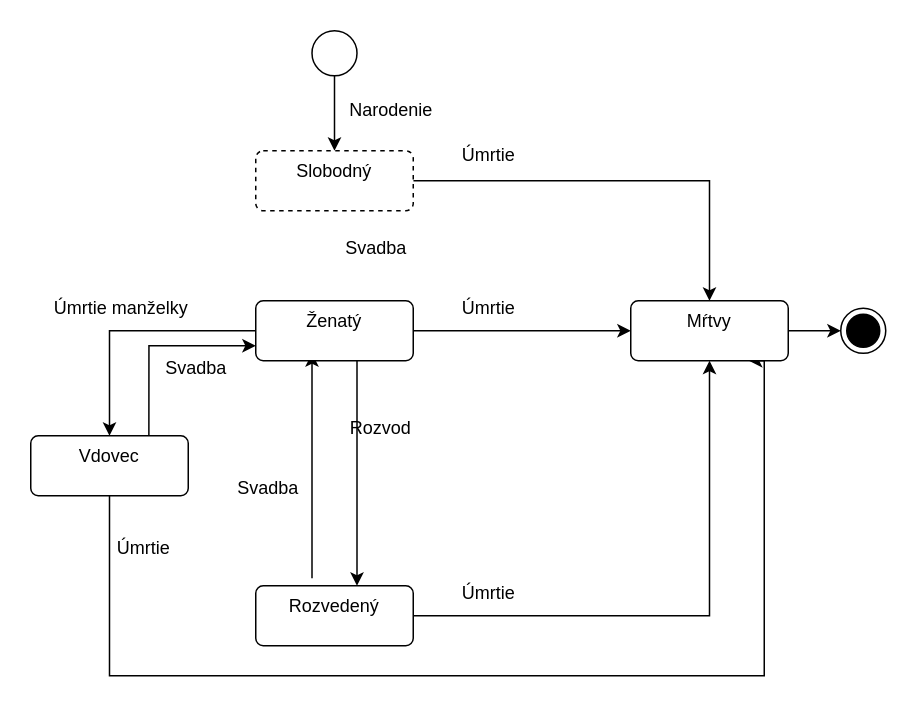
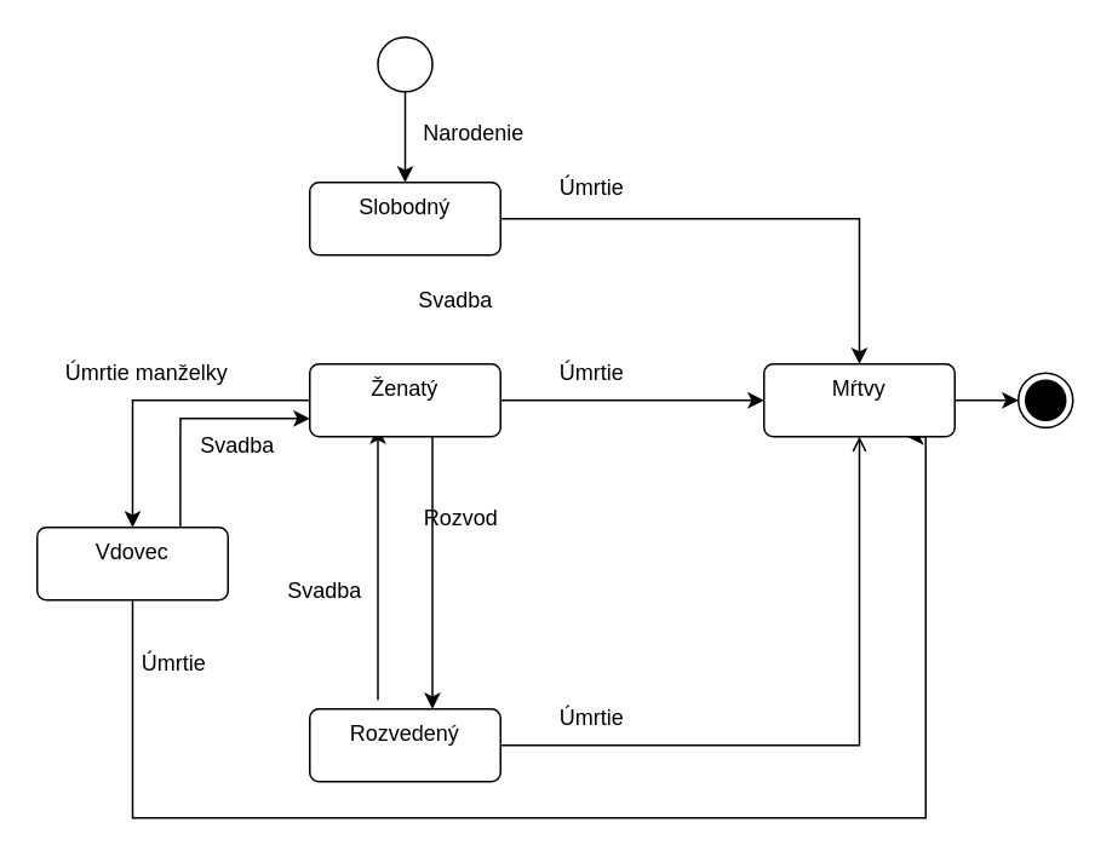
  <mxCell id="0" />
  <mxCell id="1" parent="0" />
  <mxCell id="2" value="" style="edgeStyle=orthogonalEdgeStyle;rounded=0;orthogonalLoop=1;jettySize=auto;html=1;entryX=0.5;entryY=0;entryDx=0;entryDy=0;" edge="1" parent="1" source="3" target="6"><mxGeometry relative="1" as="geometry"><mxPoint x="175.1" y="100" as="targetPoint" /></mxGeometry></mxCell>
  <mxCell id="3" value="" style="ellipse;" vertex="1" parent="1"><mxGeometry x="207.5" width="30" height="30" as="geometry" y="20" /></mxCell>
  <mxCell id="4" value="&lt;div&gt;Narodenie&lt;/div&gt;" style="text;html=1;align=center;verticalAlign=middle;resizable=0;points=[];autosize=1;strokeColor=none;fillColor=none;" vertex="1" parent="1"><mxGeometry x="220" y="58" width="80" height="30" as="geometry" /></mxCell>
  <mxCell id="5" value="" style="edgeStyle=orthogonalEdgeStyle;rounded=0;orthogonalLoop=1;jettySize=auto;html=1;exitX=1;exitY=0.5;exitDx=0;exitDy=0;" edge="1" parent="1" source="6" target="18"><mxGeometry relative="1" as="geometry"><mxPoint x="423" y="120" as="sourcePoint" /></mxGeometry></mxCell>
- <mxCell id="6" value="Slobodný" style="html=1;align=center;verticalAlign=top;rounded=1;absoluteArcSize=1;arcSize=10;dashed=1;whiteSpace=wrap;" vertex="1" parent="1"><mxGeometry x="170" y="100" width="105" height="40" as="geometry" /></mxCell>
- <mxCell id="7" value="" style="edgeStyle=orthogonalEdgeStyle;rounded=0;orthogonalLoop=1;jettySize=auto;html=1;" edge="1" parent="1" source="9" target="18"><mxGeometry relative="1" as="geometry" /></mxCell>
+ <mxCell id="6" value="Slobodný" style="html=1;align=center;verticalAlign=top;rounded=1;absoluteArcSize=1;arcSize=10;dashed=0;whiteSpace=wrap;" vertex="1" parent="1"><mxGeometry x="170" y="100" width="105" height="40" as="geometry" /></mxCell>
+ <mxCell id="7" value="" style="edgeStyle=orthogonalEdgeStyle;rounded=0;orthogonalLoop=1;jettySize=auto;html=1;endArrow=open;" edge="1" parent="1" source="9" target="18"><mxGeometry relative="1" as="geometry" /></mxCell>
  <mxCell id="8" style="edgeStyle=orthogonalEdgeStyle;rounded=0;orthogonalLoop=1;jettySize=auto;html=1;exitX=0.25;exitY=0;exitDx=0;exitDy=0;entryX=0.25;entryY=1;entryDx=0;entryDy=0;" edge="1" parent="1"><mxGeometry relative="1" as="geometry"><mxPoint x="207.5" y="385" as="sourcePoint" /><mxPoint x="207.5" y="235" as="targetPoint" /></mxGeometry></mxCell>
  <mxCell id="9" value="Rozvedený" style="html=1;align=center;verticalAlign=top;rounded=1;absoluteArcSize=1;arcSize=10;dashed=0;whiteSpace=wrap;" vertex="1" parent="1"><mxGeometry x="170" y="390" width="105" height="40" as="geometry" /></mxCell>
  <mxCell id="10" value="" style="edgeStyle=orthogonalEdgeStyle;rounded=0;orthogonalLoop=1;jettySize=auto;html=1;" edge="1" parent="1" source="13" target="18"><mxGeometry relative="1" as="geometry" /></mxCell>
  <mxCell id="11" value="" style="edgeStyle=orthogonalEdgeStyle;rounded=0;orthogonalLoop=1;jettySize=auto;html=1;" edge="1" parent="1" source="13" target="16"><mxGeometry relative="1" as="geometry" /></mxCell>
  <mxCell id="12" value="" style="edgeStyle=orthogonalEdgeStyle;rounded=0;orthogonalLoop=1;jettySize=auto;html=1;" edge="1" parent="1"><mxGeometry relative="1" as="geometry"><mxPoint x="237.5" y="240" as="sourcePoint" /><mxPoint x="237.5" y="390" as="targetPoint" /></mxGeometry></mxCell>
  <mxCell id="13" value="Ženatý" style="html=1;align=center;verticalAlign=top;rounded=1;absoluteArcSize=1;arcSize=10;dashed=0;whiteSpace=wrap;" vertex="1" parent="1"><mxGeometry x="170" y="200" width="105" height="40" as="geometry" /></mxCell>
  <mxCell id="14" value="" style="edgeStyle=orthogonalEdgeStyle;rounded=0;orthogonalLoop=1;jettySize=auto;html=1;entryX=0.75;entryY=1;entryDx=0;entryDy=0;" edge="1" parent="1" target="18"><mxGeometry relative="1" as="geometry"><mxPoint x="72.5" y="330" as="sourcePoint" /><mxPoint x="530" y="270" as="targetPoint" /><Array as="points"><mxPoint x="73" y="450" /><mxPoint x="509" y="450" /></Array></mxGeometry></mxCell>
  <mxCell id="15" style="edgeStyle=orthogonalEdgeStyle;rounded=0;orthogonalLoop=1;jettySize=auto;html=1;exitX=0.75;exitY=0;exitDx=0;exitDy=0;" edge="1" parent="1" source="16" target="13"><mxGeometry relative="1" as="geometry"><mxPoint x="100" y="230" as="targetPoint" /><Array as="points"><mxPoint x="99" y="230" /></Array></mxGeometry></mxCell>
  <mxCell id="16" value="Vdovec" style="html=1;align=center;verticalAlign=top;rounded=1;absoluteArcSize=1;arcSize=10;dashed=0;whiteSpace=wrap;" vertex="1" parent="1"><mxGeometry x="20" y="290" width="105" height="40" as="geometry" /></mxCell>
  <mxCell id="17" value="" style="edgeStyle=orthogonalEdgeStyle;rounded=0;orthogonalLoop=1;jettySize=auto;html=1;" edge="1" parent="1" source="18" target="19"><mxGeometry relative="1" as="geometry" /></mxCell>
  <mxCell id="18" value="Mŕtvy" style="html=1;align=center;verticalAlign=top;rounded=1;absoluteArcSize=1;arcSize=10;dashed=0;whiteSpace=wrap;" vertex="1" parent="1"><mxGeometry x="420" y="200" width="105" height="40" as="geometry" /></mxCell>
  <mxCell id="19" value="" style="ellipse;html=1;shape=endState;fillColor=strokeColor;" vertex="1" parent="1"><mxGeometry x="560" y="205" width="30" height="30" as="geometry" /></mxCell>
  <mxCell id="20" value="Úmrtie" style="text;html=1;align=center;verticalAlign=middle;resizable=0;points=[];autosize=1;strokeColor=none;fillColor=none;" vertex="1" parent="1"><mxGeometry x="295" y="88" width="60" height="30" as="geometry" /></mxCell>
  <mxCell id="21" value="Úmrtie" style="text;html=1;align=center;verticalAlign=middle;resizable=0;points=[];autosize=1;strokeColor=none;fillColor=none;" vertex="1" parent="1"><mxGeometry x="295" y="190" width="60" height="30" as="geometry" /></mxCell>
  <mxCell id="22" value="Úmrtie" style="text;html=1;align=center;verticalAlign=middle;resizable=0;points=[];autosize=1;strokeColor=none;fillColor=none;" vertex="1" parent="1"><mxGeometry x="295" y="380" width="60" height="30" as="geometry" /></mxCell>
  <mxCell id="23" value="Úmrtie" style="text;html=1;align=center;verticalAlign=middle;resizable=0;points=[];autosize=1;strokeColor=none;fillColor=none;" vertex="1" parent="1"><mxGeometry x="65" y="350" width="60" height="30" as="geometry" /></mxCell>
  <mxCell id="24" value="Svadba" style="text;html=1;align=center;verticalAlign=middle;resizable=0;points=[];autosize=1;strokeColor=none;fillColor=none;" vertex="1" parent="1"><mxGeometry x="220" y="150" width="60" height="30" as="geometry" /></mxCell>
  <mxCell id="25" value="Rozvod" style="text;html=1;align=center;verticalAlign=middle;resizable=0;points=[];autosize=1;strokeColor=none;fillColor=none;" vertex="1" parent="1"><mxGeometry x="222.5" y="270" width="60" height="30" as="geometry" /></mxCell>
  <mxCell id="26" value="Úmrtie manželky" style="text;html=1;align=center;verticalAlign=middle;resizable=0;points=[];autosize=1;strokeColor=none;fillColor=none;" vertex="1" parent="1"><mxGeometry x="25" y="190" width="110" height="30" as="geometry" /></mxCell>
  <mxCell id="27" value="Svadba" style="text;html=1;align=center;verticalAlign=middle;resizable=0;points=[];autosize=1;strokeColor=none;fillColor=none;" vertex="1" parent="1"><mxGeometry x="100" y="230" width="60" height="30" as="geometry" /></mxCell>
  <mxCell id="28" value="Svadba" style="text;html=1;align=center;verticalAlign=middle;resizable=0;points=[];autosize=1;strokeColor=none;fillColor=none;" vertex="1" parent="1"><mxGeometry x="147.5" y="310" width="60" height="30" as="geometry" /></mxCell>
